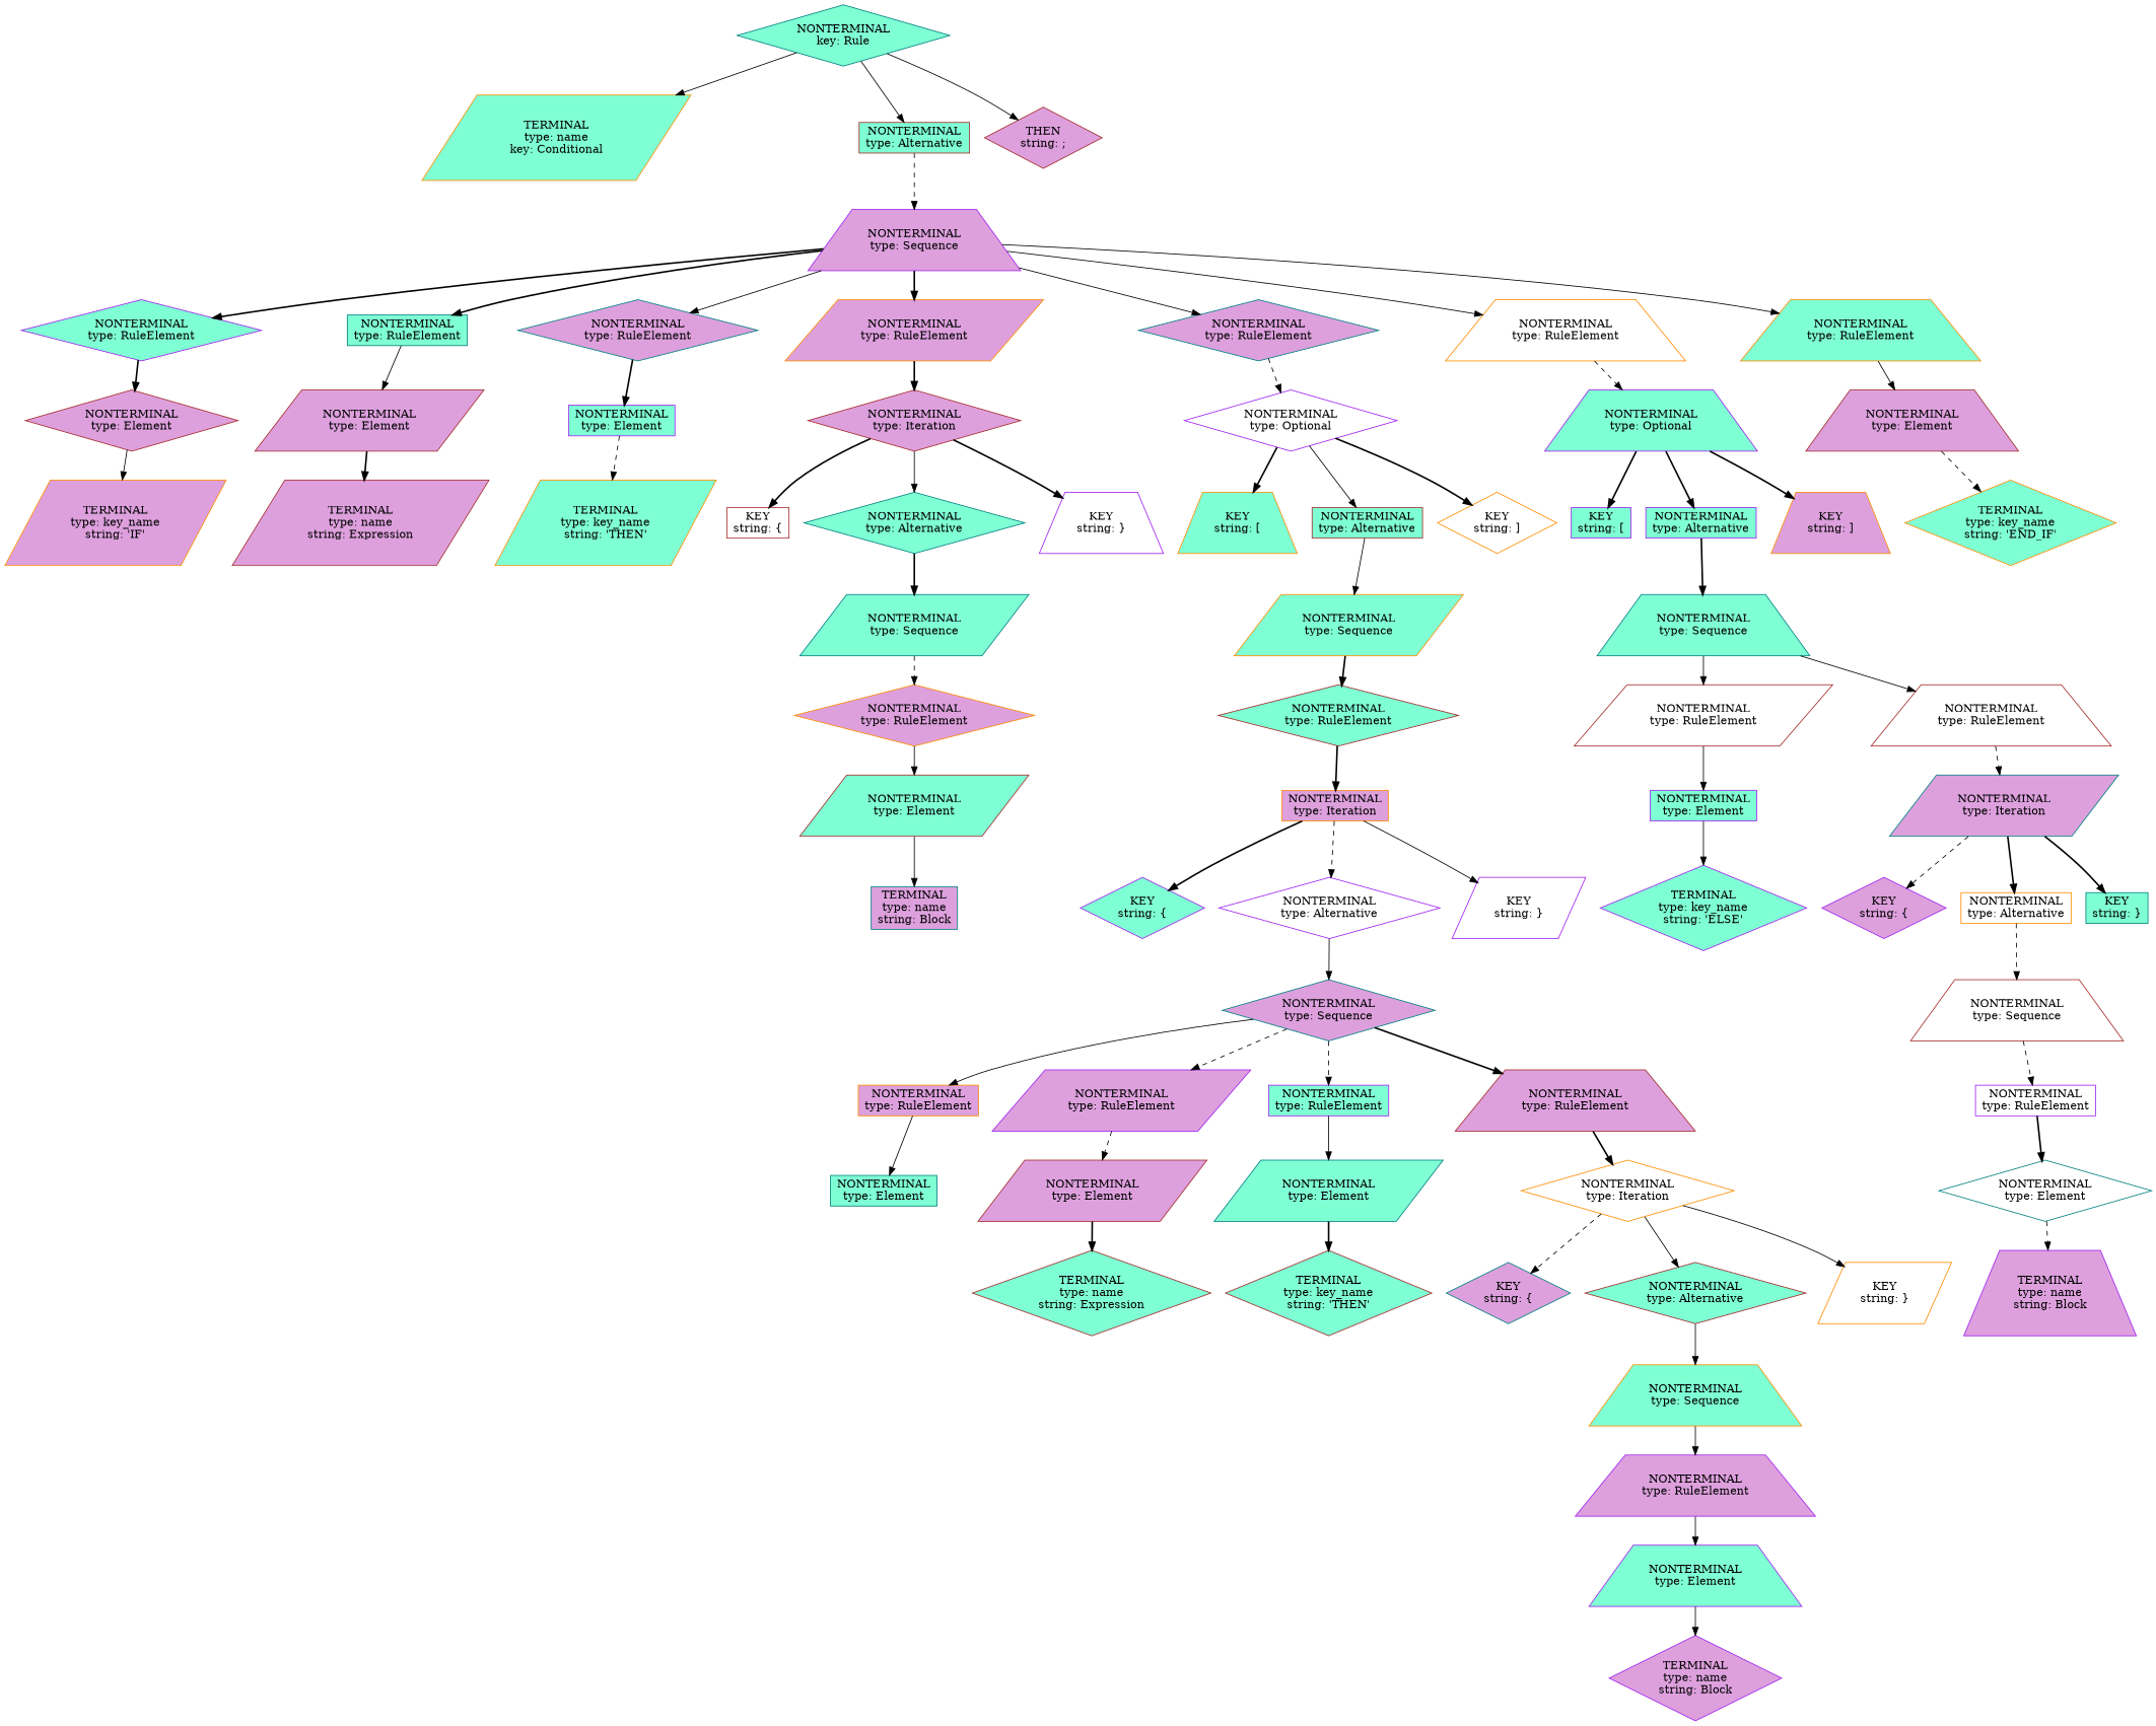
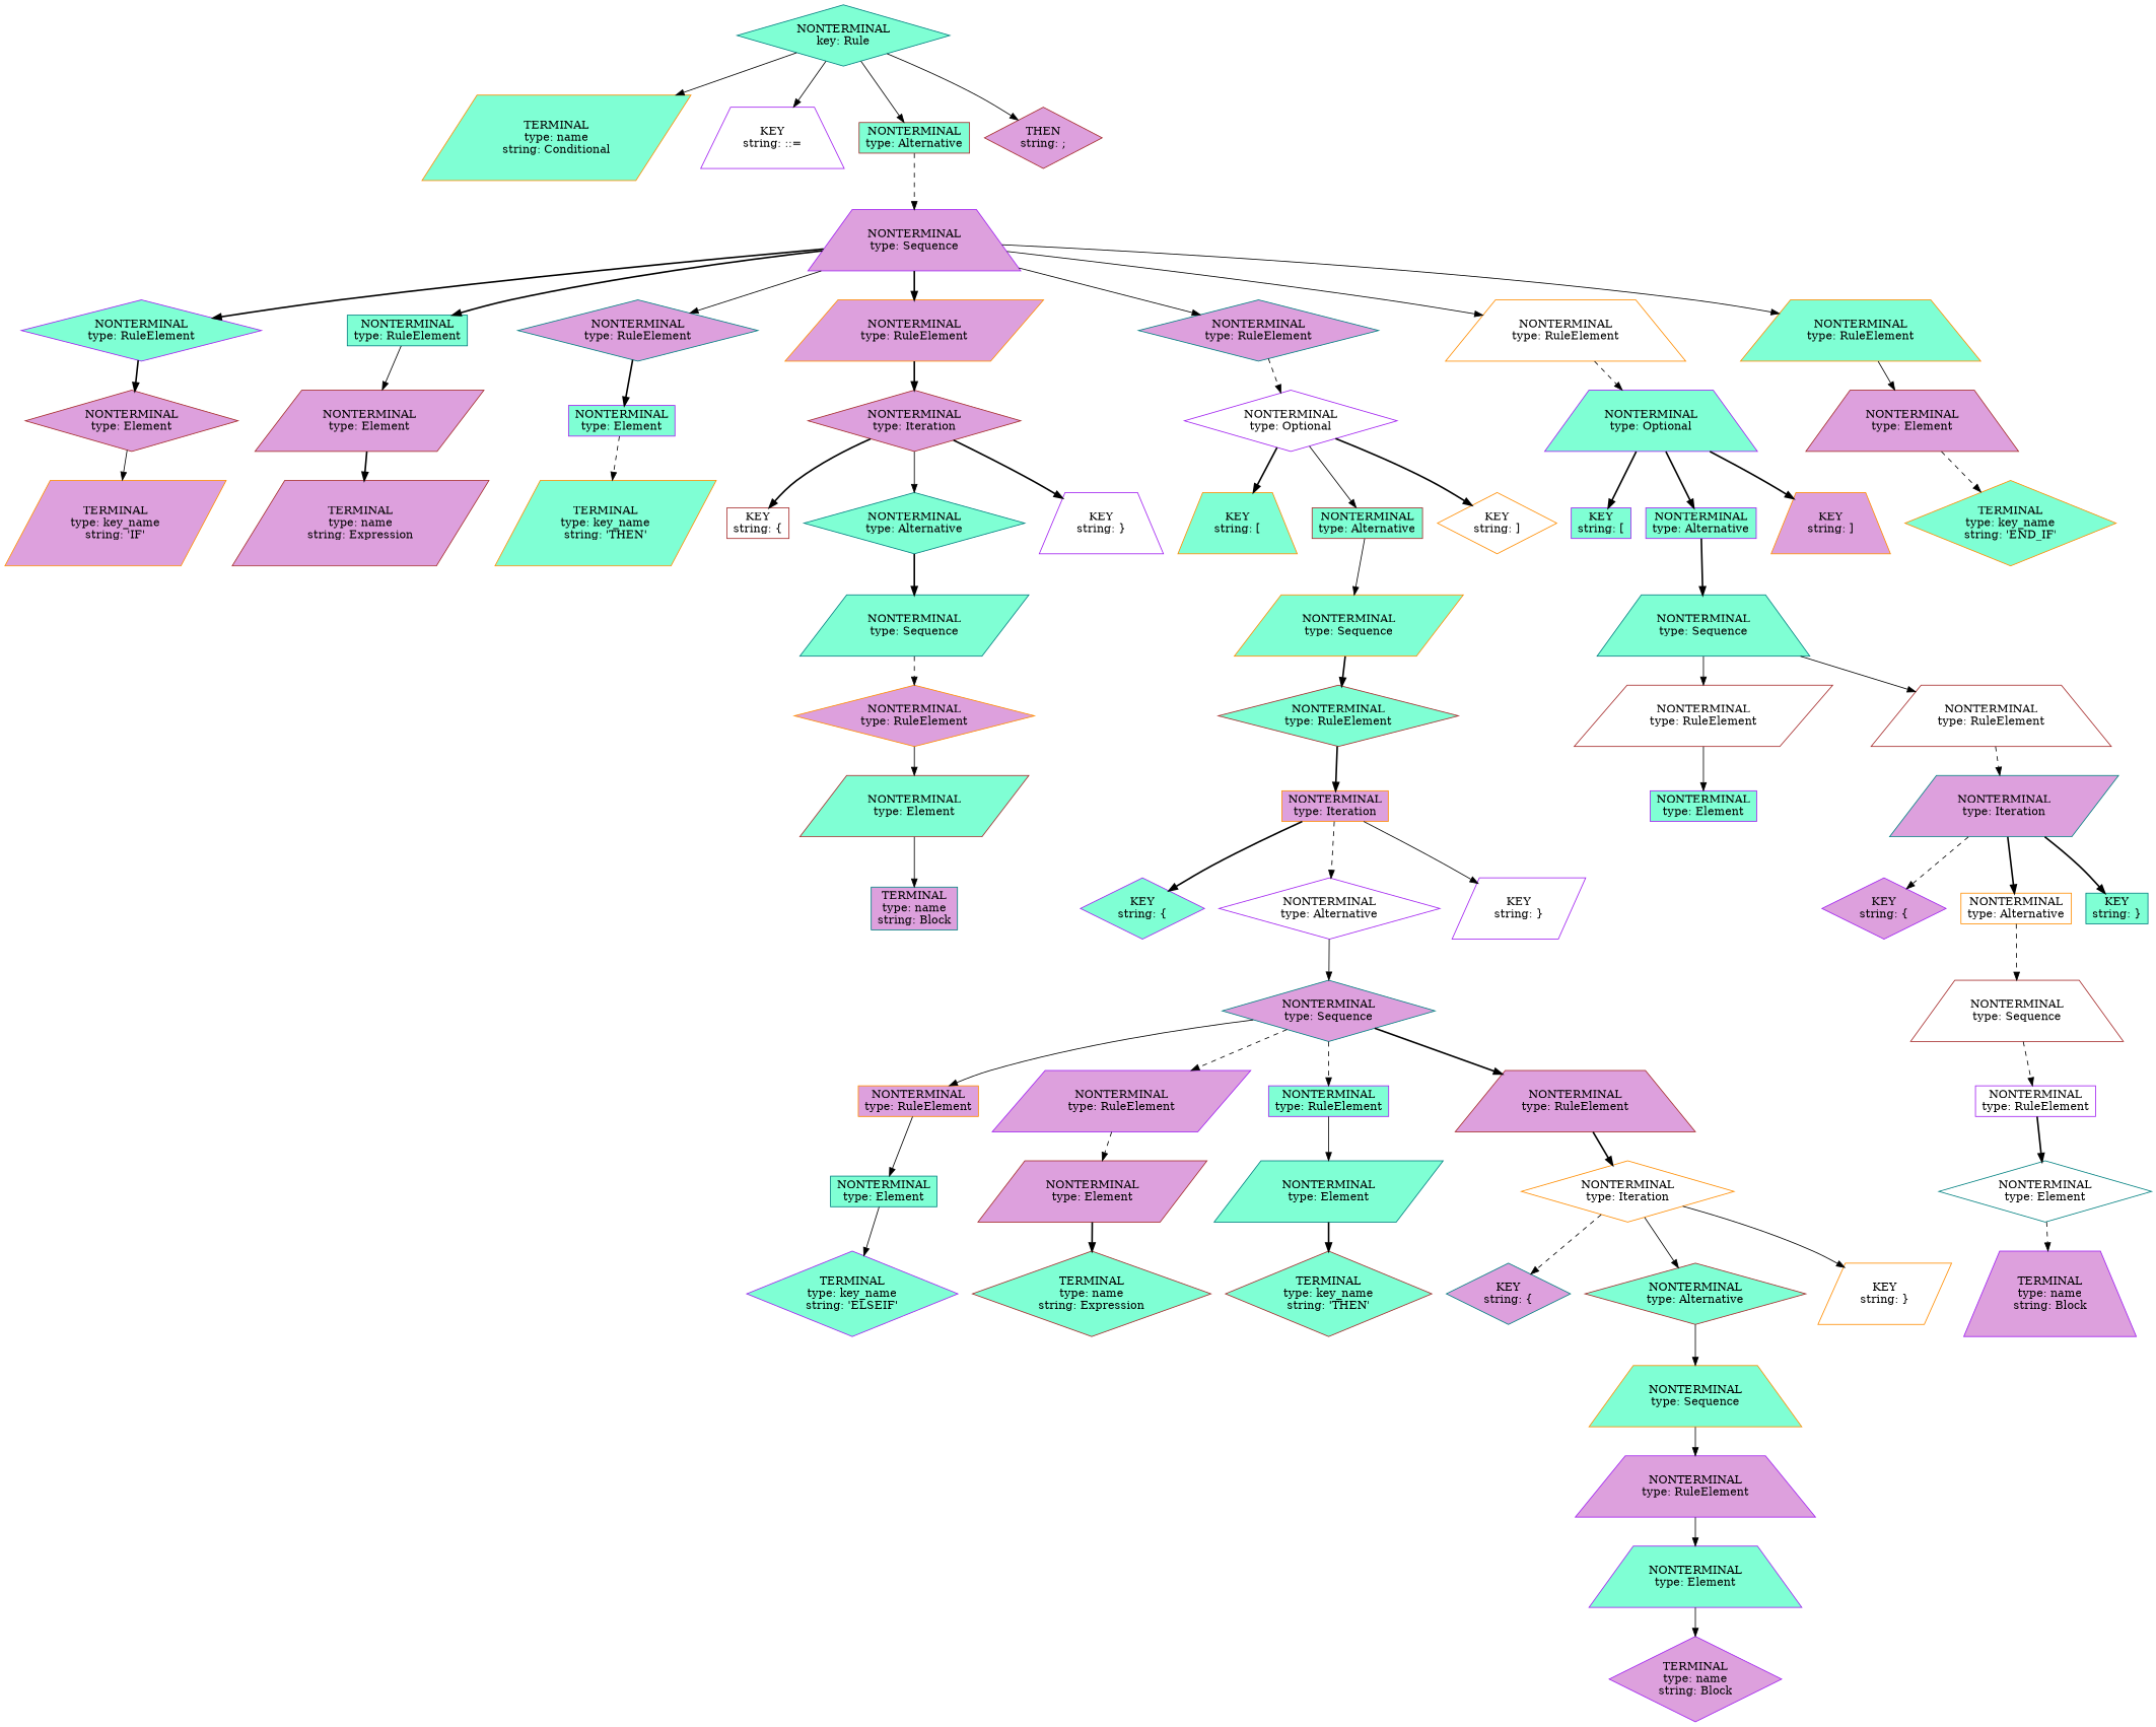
  digraph {
    node [color=purple fillcolor=aquamarine shape=diamond style=filled]
    edge [style=solid]
    n1 [color=teal label="NONTERMINAL\nkey: Rule"]
-   n2 [color=darkorange label="TERMINAL\ntype: name\nkey: Conditional" shape=parallelogram]
+   n2 [color=darkorange label="TERMINAL\ntype: name\nstring: Conditional" shape=parallelogram]
+   n3 [fillcolor=white label="KEY\nstring: ::=" shape=trapezium]
    n4 [color=brown label="NONTERMINAL\ntype: Alternative" shape=box]
    n5 [color=brown fillcolor=plum label="THEN\nstring: ;"]
    n6 [fillcolor=plum label="NONTERMINAL\ntype: Sequence" shape=trapezium]
    n7 [label="NONTERMINAL\ntype: RuleElement"]
    n8 [color=teal label="NONTERMINAL\ntype: RuleElement" shape=box]
    n9 [color=teal fillcolor=plum label="NONTERMINAL\ntype: RuleElement"]
    n10 [color=darkorange fillcolor=plum label="NONTERMINAL\ntype: RuleElement" shape=parallelogram]
    n11 [color=teal fillcolor=plum label="NONTERMINAL\ntype: RuleElement"]
    n12 [color=darkorange fillcolor=white label="NONTERMINAL\ntype: RuleElement" shape=trapezium]
    n13 [color=darkorange label="NONTERMINAL\ntype: RuleElement" shape=trapezium]
    n14 [color=brown fillcolor=plum label="NONTERMINAL\ntype: Element"]
    n15 [color=brown fillcolor=plum label="NONTERMINAL\ntype: Element" shape=parallelogram]
    n16 [label="NONTERMINAL\ntype: Element" shape=box]
    n17 [color=brown fillcolor=plum label="NONTERMINAL\ntype: Iteration"]
    n18 [fillcolor=white label="NONTERMINAL\ntype: Optional"]
    n19 [label="NONTERMINAL\ntype: Optional" shape=trapezium]
    n20 [color=brown fillcolor=plum label="NONTERMINAL\ntype: Element" shape=trapezium]
    n21 [color=darkorange fillcolor=plum label="TERMINAL\ntype: key_name\nstring: 'IF'" shape=parallelogram]
    n22 [color=brown fillcolor=plum label="TERMINAL\ntype: name\nstring: Expression" shape=parallelogram]
    n23 [color=darkorange label="TERMINAL\ntype: key_name\nstring: 'THEN'" shape=parallelogram]
    n24 [color=brown fillcolor=white label="KEY\nstring: {" shape=box]
    n25 [color=teal label="NONTERMINAL\ntype: Alternative"]
    n26 [fillcolor=white label="KEY\nstring: }" shape=trapezium]
    n27 [color=darkorange label="KEY\nstring: [" shape=trapezium]
    n28 [color=brown label="NONTERMINAL\ntype: Alternative" shape=box]
    n29 [color=darkorange fillcolor=white label="KEY\nstring: ]"]
    n30 [label="KEY\nstring: [" shape=box]
    n31 [label="NONTERMINAL\ntype: Alternative" shape=box]
    n32 [color=darkorange fillcolor=plum label="KEY\nstring: ]" shape=trapezium]
    n33 [color=darkorange label="TERMINAL\ntype: key_name\nstring: 'END_IF'"]
    n34 [color=teal label="NONTERMINAL\ntype: Sequence" shape=parallelogram]
    n35 [color=darkorange label="NONTERMINAL\ntype: Sequence" shape=parallelogram]
    n36 [color=teal label="NONTERMINAL\ntype: Sequence" shape=trapezium]
    n37 [color=darkorange fillcolor=plum label="NONTERMINAL\ntype: RuleElement"]
    n38 [color=brown label="NONTERMINAL\ntype: RuleElement"]
    n39 [color=brown fillcolor=white label="NONTERMINAL\ntype: RuleElement" shape=parallelogram]
    n40 [color=brown fillcolor=white label="NONTERMINAL\ntype: RuleElement" shape=trapezium]
    n41 [color=brown label="NONTERMINAL\ntype: Element" shape=parallelogram]
    n42 [color=darkorange fillcolor=plum label="NONTERMINAL\ntype: Iteration" shape=box]
    n43 [label="NONTERMINAL\ntype: Element" shape=box]
    n44 [color=teal fillcolor=plum label="NONTERMINAL\ntype: Iteration" shape=parallelogram]
    n45 [color=teal fillcolor=plum label="TERMINAL\ntype: name\nstring: Block" shape=box]
    n46 [label="KEY\nstring: {"]
    n47 [fillcolor=white label="NONTERMINAL\ntype: Alternative"]
    n48 [fillcolor=white label="KEY\nstring: }" shape=parallelogram]
-   n49 [label="TERMINAL\ntype: key_name\nstring: 'ELSE'"]
    n50 [fillcolor=plum label="KEY\nstring: {"]
    n51 [color=darkorange fillcolor=white label="NONTERMINAL\ntype: Alternative" shape=box]
    n52 [color=teal label="KEY\nstring: }" shape=box]
    n53 [color=teal fillcolor=plum label="NONTERMINAL\ntype: Sequence"]
    n54 [color=brown fillcolor=white label="NONTERMINAL\ntype: Sequence" shape=trapezium]
    n55 [color=darkorange fillcolor=plum label="NONTERMINAL\ntype: RuleElement" shape=box]
    n56 [fillcolor=plum label="NONTERMINAL\ntype: RuleElement" shape=parallelogram]
    n57 [label="NONTERMINAL\ntype: RuleElement" shape=box]
    n58 [color=brown fillcolor=plum label="NONTERMINAL\ntype: RuleElement" shape=trapezium]
    n59 [fillcolor=white label="NONTERMINAL\ntype: RuleElement" shape=box]
    n60 [color=teal label="NONTERMINAL\ntype: Element" shape=box]
    n61 [color=brown fillcolor=plum label="NONTERMINAL\ntype: Element" shape=parallelogram]
    n62 [color=teal label="NONTERMINAL\ntype: Element" shape=parallelogram]
    n63 [color=darkorange fillcolor=white label="NONTERMINAL\ntype: Iteration"]
    n64 [color=teal fillcolor=white label="NONTERMINAL\ntype: Element"]
+   n65 [label="TERMINAL\ntype: key_name\nstring: 'ELSEIF'"]
    n66 [color=brown label="TERMINAL\ntype: name\nstring: Expression"]
    n67 [color=brown label="TERMINAL\ntype: key_name\nstring: 'THEN'"]
    n68 [color=teal fillcolor=plum label="KEY\nstring: {"]
    n69 [color=brown label="NONTERMINAL\ntype: Alternative"]
    n70 [color=darkorange fillcolor=white label="KEY\nstring: }" shape=parallelogram]
    n71 [fillcolor=plum label="TERMINAL\ntype: name\nstring: Block" shape=trapezium]
    n72 [color=darkorange label="NONTERMINAL\ntype: Sequence" shape=trapezium]
    n73 [fillcolor=plum label="NONTERMINAL\ntype: RuleElement" shape=trapezium]
    n74 [label="NONTERMINAL\ntype: Element" shape=trapezium]
    n75 [fillcolor=plum label="TERMINAL\ntype: name\nstring: Block"]
    n1 -> n2
+   n1 -> n3
    n1 -> n4
    n1 -> n5
    n4 -> n6 [style=dashed]
    n6 -> n7 [style=bold]
    n6 -> n8 [style=bold]
    n6 -> n9
    n6 -> n10 [style=bold]
    n6 -> n11
    n6 -> n12
    n6 -> n13
    n7 -> n14 [style=bold]
    n8 -> n15
    n9 -> n16 [style=bold]
    n10 -> n17 [style=bold]
    n11 -> n18 [style=dashed]
    n12 -> n19 [style=dashed]
    n13 -> n20
    n14 -> n21
    n15 -> n22 [style=bold]
    n16 -> n23 [style=dashed]
    n17 -> n24 [style=bold]
    n17 -> n25
    n17 -> n26 [style=bold]
    n18 -> n27 [style=bold]
    n18 -> n28
    n18 -> n29 [style=bold]
    n19 -> n30 [style=bold]
    n19 -> n31 [style=bold]
    n19 -> n32 [style=bold]
    n20 -> n33 [style=dashed]
    n25 -> n34 [style=bold]
    n28 -> n35
    n31 -> n36 [style=bold]
    n34 -> n37 [style=dashed]
    n35 -> n38 [style=bold]
    n36 -> n39
    n36 -> n40
    n37 -> n41
    n38 -> n42 [style=bold]
    n39 -> n43
    n40 -> n44 [style=dashed]
    n41 -> n45
    n42 -> n46 [style=bold]
    n42 -> n47 [style=dashed]
    n42 -> n48
-   n43 -> n49
    n44 -> n50 [style=dashed]
    n44 -> n51 [style=bold]
    n44 -> n52 [style=bold]
    n47 -> n53
    n51 -> n54 [style=dashed]
    n53 -> n55
    n53 -> n56 [style=dashed]
    n53 -> n57 [style=dashed]
    n53 -> n58 [style=bold]
    n54 -> n59 [style=dashed]
    n55 -> n60
    n56 -> n61 [style=dashed]
    n57 -> n62
    n58 -> n63 [style=bold]
    n59 -> n64 [style=bold]
+   n60 -> n65
    n61 -> n66 [style=bold]
    n62 -> n67 [style=bold]
    n63 -> n68 [style=dashed]
    n63 -> n69
    n63 -> n70
    n64 -> n71 [style=dashed]
    n69 -> n72
    n72 -> n73
    n73 -> n74
    n74 -> n75
  }
